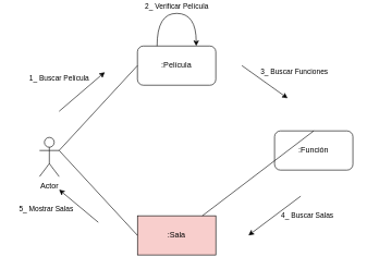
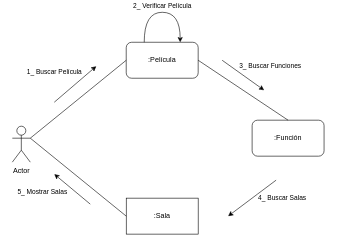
  <mxCell id="0" />
  <mxCell id="1" parent="0" />
- <mxCell id="2" value="Actor" style="shape=umlActor;verticalLabelPosition=bottom;verticalAlign=top;html=1;outlineConnect=0;" vertex="1" parent="1"><mxGeometry x="60" y="210" width="30" height="60" as="geometry" /></mxCell>
+ <mxCell id="2" value="Actor" style="shape=umlActor;verticalLabelPosition=bottom;verticalAlign=top;html=1;outlineConnect=0;" vertex="1" parent="1"><mxGeometry x="20" y="210" width="30" height="60" as="geometry" /></mxCell>
  <mxCell id="3" value=":Película" style="whiteSpace=wrap;html=1;rounded=1;" vertex="1" parent="1"><mxGeometry x="210" y="70" width="120" height="60" as="geometry" /></mxCell>
  <mxCell id="4" value=":Función" style="whiteSpace=wrap;html=1;rounded=1;" vertex="1" parent="1"><mxGeometry x="420" y="200" width="120" height="60" as="geometry" /></mxCell>
- <mxCell id="5" value=":Sala" style="rounded=0;whiteSpace=wrap;html=1;fillColor=#f8cecc;" vertex="1" parent="1"><mxGeometry x="210" y="330" width="120" height="60" as="geometry" /></mxCell>
+ <mxCell id="5" value=":Sala" style="rounded=0;whiteSpace=wrap;html=1;" vertex="1" parent="1"><mxGeometry x="210" y="330" width="120" height="60" as="geometry" /></mxCell>
  <mxCell id="6" value="" style="endArrow=none;html=1;rounded=0;exitX=1;exitY=0.333;exitDx=0;exitDy=0;exitPerimeter=0;entryX=0;entryY=0.5;entryDx=0;entryDy=0;" edge="1" parent="1" source="2" target="3"><mxGeometry width="50" height="50" relative="1" as="geometry"><mxPoint x="300" y="290" as="sourcePoint" /><mxPoint x="350" y="240" as="targetPoint" /></mxGeometry></mxCell>
- <mxCell id="7" value="" style="endArrow=none;html=1;rounded=0;exitX=0.5;exitY=0;exitDx=0;exitDy=0;" edge="1" parent="1" source="4" target="5"><mxGeometry width="50" height="50" relative="1" as="geometry"><mxPoint x="300" y="290" as="sourcePoint" /><mxPoint x="350" y="240" as="targetPoint" /></mxGeometry></mxCell>
+ <mxCell id="7" value="" style="endArrow=none;html=1;rounded=0;entryX=1;entryY=0.5;entryDx=0;entryDy=0;exitX=0.5;exitY=0;exitDx=0;exitDy=0;" edge="1" parent="1" source="4" target="3"><mxGeometry width="50" height="50" relative="1" as="geometry"><mxPoint x="300" y="290" as="sourcePoint" /><mxPoint x="350" y="240" as="targetPoint" /></mxGeometry></mxCell>
  <mxCell id="8" value="" style="endArrow=none;html=1;rounded=0;exitX=0;exitY=0.5;exitDx=0;exitDy=0;entryX=1;entryY=0.333;entryDx=0;entryDy=0;entryPerimeter=0;" edge="1" parent="1" source="5" target="2"><mxGeometry width="50" height="50" relative="1" as="geometry"><mxPoint x="300" y="290" as="sourcePoint" /><mxPoint x="350" y="240" as="targetPoint" /></mxGeometry></mxCell>
  <mxCell id="9" value="1_ Buscar Película" style="endArrow=classic;html=1;rounded=0;" edge="1" parent="1"><mxGeometry x="-0.294" y="38" width="50" height="50" relative="1" as="geometry"><mxPoint x="90" y="170" as="sourcePoint" /><mxPoint x="160" y="110" as="targetPoint" /><mxPoint as="offset" /></mxGeometry></mxCell>
  <mxCell id="10" value="3_ Buscar Funciones" style="endArrow=classic;html=1;rounded=0;" edge="1" parent="1"><mxGeometry x="0.649" y="38" width="50" height="50" relative="1" as="geometry"><mxPoint x="370" y="100" as="sourcePoint" /><mxPoint x="440" y="150" as="targetPoint" /><mxPoint as="offset" /></mxGeometry></mxCell>
  <mxCell id="11" value="2_ Verificar Película" style="curved=1;endArrow=classic;html=1;rounded=0;exitX=0.25;exitY=0;exitDx=0;exitDy=0;entryX=0.75;entryY=0;entryDx=0;entryDy=0;" edge="1" parent="1" source="3" target="3"><mxGeometry y="10" width="50" height="50" relative="1" as="geometry"><mxPoint x="300" y="290" as="sourcePoint" /><mxPoint x="350" y="240" as="targetPoint" /><Array as="points"><mxPoint x="240" y="20" /><mxPoint x="300" y="20" /></Array><mxPoint as="offset" /></mxGeometry></mxCell>
  <mxCell id="12" value="4_ Buscar Salas" style="endArrow=classic;html=1;rounded=0;" edge="1" parent="1"><mxGeometry x="-0.8" y="30" width="50" height="50" relative="1" as="geometry"><mxPoint x="460" y="300" as="sourcePoint" /><mxPoint x="380" y="360" as="targetPoint" /><mxPoint as="offset" /></mxGeometry></mxCell>
  <mxCell id="13" value="5_ Mostrar Salas" style="endArrow=classic;html=1;rounded=0;" edge="1" parent="1"><mxGeometry x="0.902" y="36" width="50" height="50" relative="1" as="geometry"><mxPoint x="150" y="340" as="sourcePoint" /><mxPoint x="90" y="290" as="targetPoint" /><mxPoint as="offset" /></mxGeometry></mxCell>
